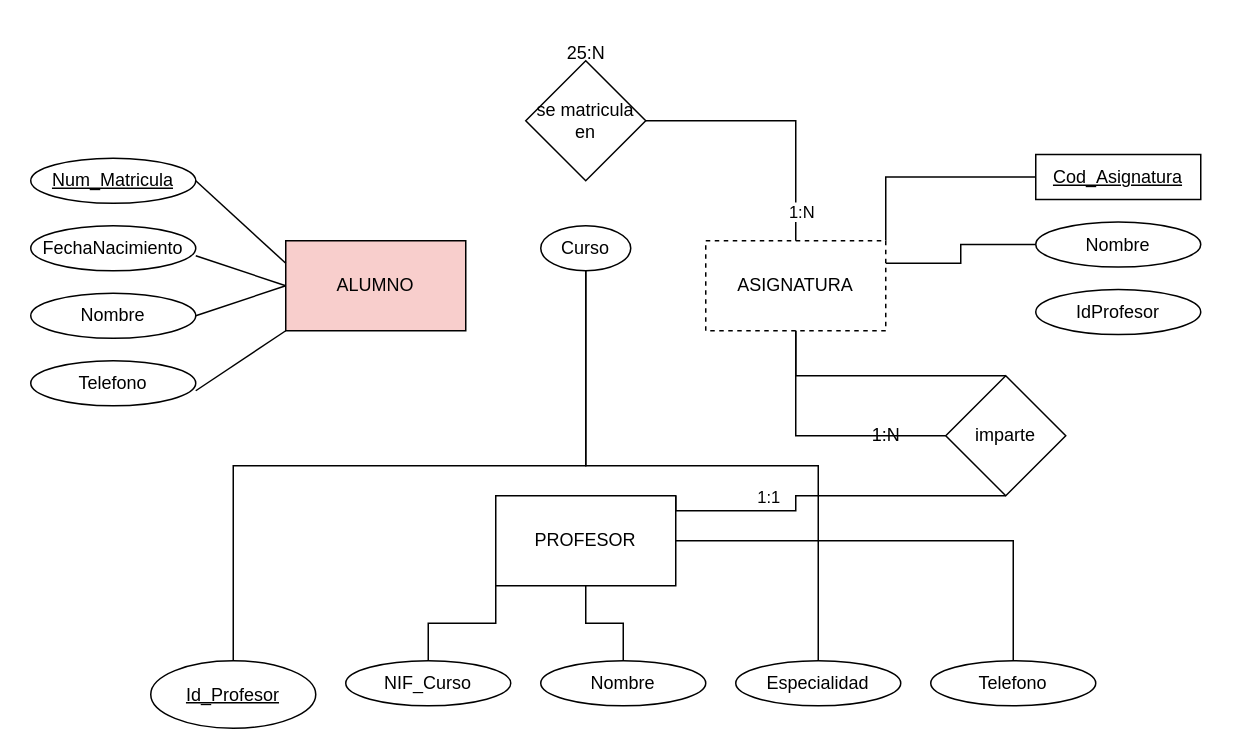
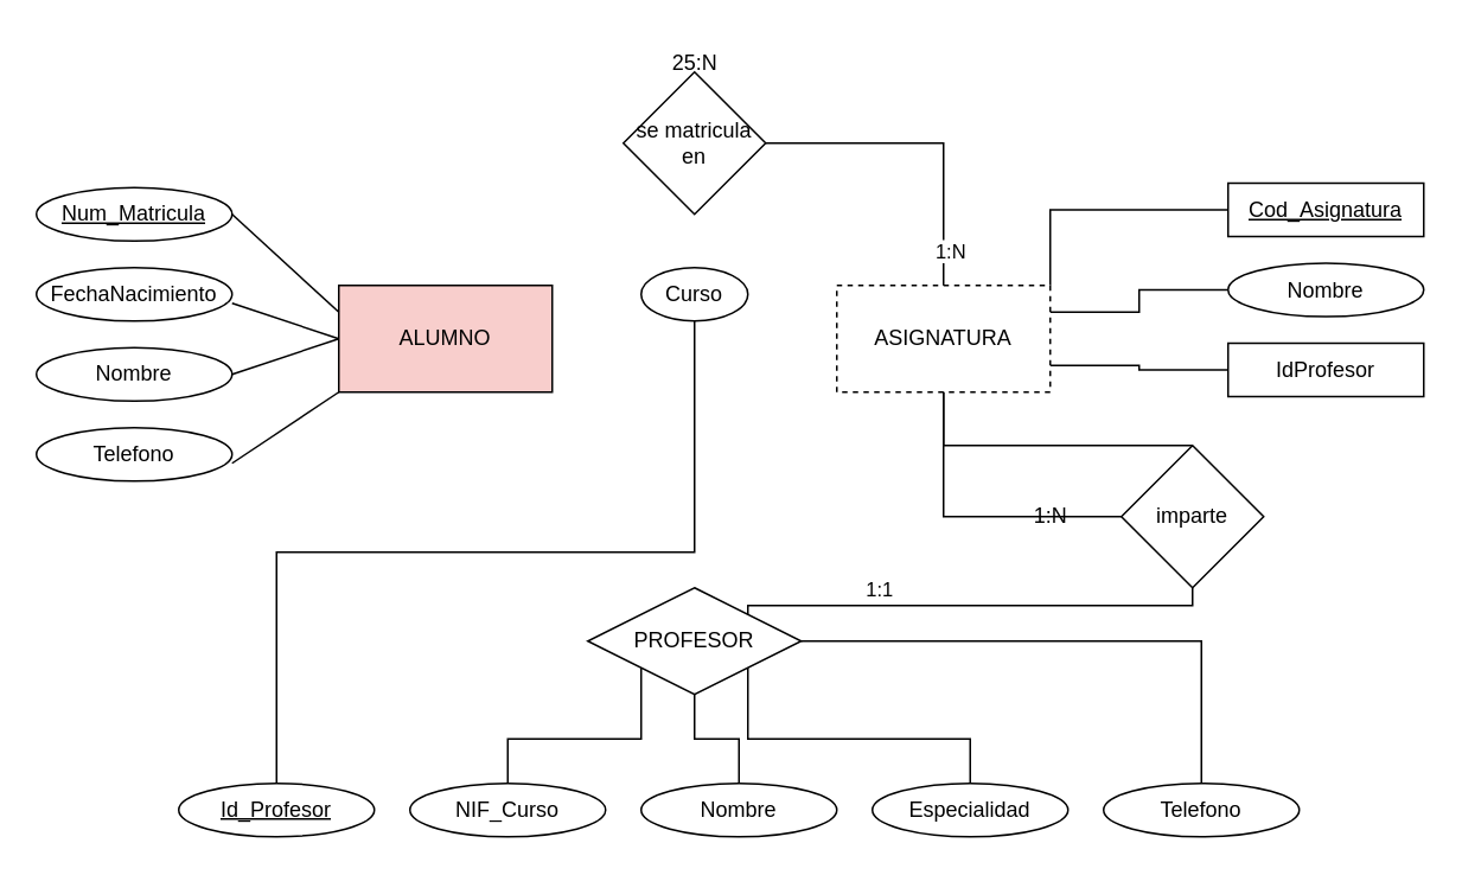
  <mxCell id="0" />
  <mxCell id="1" parent="0" />
  <mxCell id="2" value="ALUMNO" style="rounded=0;whiteSpace=wrap;html=1;fillColor=#f8cecc;" vertex="1" parent="1"><mxGeometry x="190" y="160" width="120" height="60" as="geometry" /></mxCell>
  <mxCell id="3" style="edgeStyle=orthogonalEdgeStyle;rounded=0;orthogonalLoop=1;jettySize=auto;html=1;exitX=1;exitY=0;exitDx=0;exitDy=0;entryX=0.5;entryY=1;entryDx=0;entryDy=0;endArrow=none;endFill=0;" edge="1" parent="1" source="5" target="38"><mxGeometry relative="1" as="geometry"><Array as="points"><mxPoint x="450" y="340" /><mxPoint x="530" y="340" /></Array></mxGeometry></mxCell>
  <mxCell id="4" value="1:1" style="edgeLabel;html=1;align=center;verticalAlign=middle;resizable=0;points=[];" vertex="1" connectable="0" parent="3"><mxGeometry x="-0.418" y="1" relative="1" as="geometry"><mxPoint x="1" y="-9" as="offset" /></mxGeometry></mxCell>
- <mxCell id="5" value="PROFESOR" style="rounded=0;whiteSpace=wrap;html=1;" vertex="1" parent="1"><mxGeometry x="330" y="330" width="120" height="60" as="geometry" /></mxCell>
+ <mxCell id="5" value="PROFESOR" style="rhombus;whiteSpace=wrap;html=1;" vertex="1" parent="1"><mxGeometry x="330" y="330" width="120" height="60" as="geometry" /></mxCell>
  <mxCell id="6" value="&lt;u&gt;Num_Matricula&lt;/u&gt;" style="ellipse;whiteSpace=wrap;html=1;" vertex="1" parent="1"><mxGeometry x="20" y="105" width="110" height="30" as="geometry" /></mxCell>
  <mxCell id="7" value="FechaNacimiento" style="ellipse;whiteSpace=wrap;html=1;" vertex="1" parent="1"><mxGeometry x="20" y="150" width="110" height="30" as="geometry" /></mxCell>
  <mxCell id="8" value="Nombre" style="ellipse;whiteSpace=wrap;html=1;" vertex="1" parent="1"><mxGeometry x="20" y="195" width="110" height="30" as="geometry" /></mxCell>
  <mxCell id="9" value="Telefono" style="ellipse;whiteSpace=wrap;html=1;" vertex="1" parent="1"><mxGeometry x="20" y="240" width="110" height="30" as="geometry" /></mxCell>
  <mxCell id="10" value="" style="endArrow=none;html=1;rounded=0;entryX=0;entryY=0.25;entryDx=0;entryDy=0;" edge="1" parent="1" target="2"><mxGeometry width="50" height="50" relative="1" as="geometry"><mxPoint x="130" y="120" as="sourcePoint" /><mxPoint x="180" y="70" as="targetPoint" /></mxGeometry></mxCell>
  <mxCell id="11" value="" style="endArrow=none;html=1;rounded=0;entryX=0;entryY=0.5;entryDx=0;entryDy=0;" edge="1" parent="1" target="2"><mxGeometry width="50" height="50" relative="1" as="geometry"><mxPoint x="130" y="170" as="sourcePoint" /><mxPoint x="198.571" y="210" as="targetPoint" /></mxGeometry></mxCell>
  <mxCell id="12" value="" style="endArrow=none;html=1;rounded=0;entryX=0;entryY=0.5;entryDx=0;entryDy=0;" edge="1" parent="1" target="2"><mxGeometry width="50" height="50" relative="1" as="geometry"><mxPoint x="130" y="210" as="sourcePoint" /><mxPoint x="198.571" y="250" as="targetPoint" /></mxGeometry></mxCell>
  <mxCell id="13" value="" style="endArrow=none;html=1;rounded=0;entryX=0;entryY=1;entryDx=0;entryDy=0;" edge="1" parent="1" target="2"><mxGeometry width="50" height="50" relative="1" as="geometry"><mxPoint x="130" y="260" as="sourcePoint" /><mxPoint x="198.571" y="300" as="targetPoint" /></mxGeometry></mxCell>
  <mxCell id="14" style="edgeStyle=orthogonalEdgeStyle;rounded=0;orthogonalLoop=1;jettySize=auto;html=1;exitX=1;exitY=0;exitDx=0;exitDy=0;entryX=0;entryY=0.5;entryDx=0;entryDy=0;endArrow=none;endFill=0;" edge="1" parent="1" source="17" target="18"><mxGeometry relative="1" as="geometry" /></mxCell>
  <mxCell id="15" style="edgeStyle=orthogonalEdgeStyle;rounded=0;orthogonalLoop=1;jettySize=auto;html=1;exitX=1;exitY=0.25;exitDx=0;exitDy=0;entryX=0;entryY=0.5;entryDx=0;entryDy=0;endArrow=none;endFill=0;" edge="1" parent="1" source="17" target="19"><mxGeometry relative="1" as="geometry" /></mxCell>
+ <mxCell id="16" style="edgeStyle=orthogonalEdgeStyle;rounded=0;orthogonalLoop=1;jettySize=auto;html=1;exitX=1;exitY=0.75;exitDx=0;exitDy=0;entryX=0;entryY=0.5;entryDx=0;entryDy=0;endArrow=none;endFill=0;" edge="1" parent="1" source="17" target="20"><mxGeometry relative="1" as="geometry" /></mxCell>
  <mxCell id="17" value="ASIGNATURA" style="rounded=0;whiteSpace=wrap;html=1;dashed=1;" vertex="1" parent="1"><mxGeometry x="470" y="160" width="120" height="60" as="geometry" /></mxCell>
  <mxCell id="18" value="&lt;u&gt;Cod_Asignatura&lt;/u&gt;" style="whiteSpace=wrap;html=1;rounded=0;" vertex="1" parent="1"><mxGeometry x="690" y="102.5" width="110" height="30" as="geometry" /></mxCell>
  <mxCell id="19" value="Nombre" style="ellipse;whiteSpace=wrap;html=1;" vertex="1" parent="1"><mxGeometry x="690" y="147.5" width="110" height="30" as="geometry" /></mxCell>
- <mxCell id="20" value="IdProfesor" style="ellipse;whiteSpace=wrap;html=1;" vertex="1" parent="1"><mxGeometry x="690" y="192.5" width="110" height="30" as="geometry" /></mxCell>
+ <mxCell id="20" value="IdProfesor" style="whiteSpace=wrap;html=1;rounded=0;" vertex="1" parent="1"><mxGeometry x="690" y="192.5" width="110" height="30" as="geometry" /></mxCell>
  <mxCell id="21" style="edgeStyle=orthogonalEdgeStyle;rounded=0;orthogonalLoop=1;jettySize=auto;html=1;exitX=0.5;exitY=0;exitDx=0;exitDy=0;endArrow=none;endFill=0;" edge="1" parent="1" source="22" target="34"><mxGeometry relative="1" as="geometry" /></mxCell>
- <mxCell id="22" value="&lt;u&gt;Id_Profesor&lt;/u&gt;" style="ellipse;whiteSpace=wrap;html=1;" vertex="1" parent="1"><mxGeometry x="100" y="440" width="110" height="45" as="geometry" /></mxCell>
+ <mxCell id="22" value="&lt;u&gt;Id_Profesor&lt;/u&gt;" style="ellipse;whiteSpace=wrap;html=1;" vertex="1" parent="1"><mxGeometry x="100" y="440" width="110" height="30" as="geometry" /></mxCell>
  <mxCell id="23" style="edgeStyle=orthogonalEdgeStyle;rounded=0;orthogonalLoop=1;jettySize=auto;html=1;exitX=0.5;exitY=0;exitDx=0;exitDy=0;entryX=0;entryY=1;entryDx=0;entryDy=0;endArrow=none;endFill=0;" edge="1" parent="1" source="24" target="5"><mxGeometry relative="1" as="geometry" /></mxCell>
  <mxCell id="24" value="NIF_Curso" style="ellipse;whiteSpace=wrap;html=1;" vertex="1" parent="1"><mxGeometry x="230" y="440" width="110" height="30" as="geometry" /></mxCell>
  <mxCell id="25" style="edgeStyle=orthogonalEdgeStyle;rounded=0;orthogonalLoop=1;jettySize=auto;html=1;exitX=0.5;exitY=0;exitDx=0;exitDy=0;entryX=0.5;entryY=1;entryDx=0;entryDy=0;endArrow=none;endFill=0;" edge="1" parent="1" source="26" target="5"><mxGeometry relative="1" as="geometry" /></mxCell>
  <mxCell id="26" value="Nombre" style="ellipse;whiteSpace=wrap;html=1;" vertex="1" parent="1"><mxGeometry x="360" y="440" width="110" height="30" as="geometry" /></mxCell>
- <mxCell id="27" style="edgeStyle=orthogonalEdgeStyle;rounded=0;orthogonalLoop=1;jettySize=auto;html=1;exitX=0.5;exitY=0;exitDx=0;exitDy=0;endArrow=none;endFill=0;" edge="1" parent="1" source="28" target="34"><mxGeometry relative="1" as="geometry" /></mxCell>
+ <mxCell id="27" style="edgeStyle=orthogonalEdgeStyle;rounded=0;orthogonalLoop=1;jettySize=auto;html=1;exitX=0.5;exitY=0;exitDx=0;exitDy=0;entryX=1;entryY=1;entryDx=0;entryDy=0;endArrow=none;endFill=0;" edge="1" parent="1" source="28" target="5"><mxGeometry relative="1" as="geometry" /></mxCell>
  <mxCell id="28" value="Especialidad" style="ellipse;whiteSpace=wrap;html=1;" vertex="1" parent="1"><mxGeometry x="490" y="440" width="110" height="30" as="geometry" /></mxCell>
  <mxCell id="29" style="edgeStyle=orthogonalEdgeStyle;rounded=0;orthogonalLoop=1;jettySize=auto;html=1;exitX=0.5;exitY=0;exitDx=0;exitDy=0;entryX=1;entryY=0.5;entryDx=0;entryDy=0;endArrow=none;endFill=0;" edge="1" parent="1" source="30" target="5"><mxGeometry relative="1" as="geometry" /></mxCell>
  <mxCell id="30" value="Telefono" style="ellipse;whiteSpace=wrap;html=1;" vertex="1" parent="1"><mxGeometry x="620" y="440" width="110" height="30" as="geometry" /></mxCell>
  <mxCell id="31" style="edgeStyle=orthogonalEdgeStyle;rounded=0;orthogonalLoop=1;jettySize=auto;html=1;exitX=1;exitY=0.5;exitDx=0;exitDy=0;endArrow=none;endFill=0;" edge="1" parent="1" source="33" target="17"><mxGeometry relative="1" as="geometry" /></mxCell>
  <mxCell id="32" value="1:N" style="edgeLabel;html=1;align=center;verticalAlign=middle;resizable=0;points=[];" vertex="1" connectable="0" parent="31"><mxGeometry x="0.78" y="3" relative="1" as="geometry"><mxPoint as="offset" /></mxGeometry></mxCell>
  <mxCell id="33" value="se matricula en" style="rhombus;whiteSpace=wrap;html=1;" vertex="1" parent="1"><mxGeometry x="350" y="40" width="80" height="80" as="geometry" /></mxCell>
  <mxCell id="34" value="Curso" style="ellipse;whiteSpace=wrap;html=1;" vertex="1" parent="1"><mxGeometry x="360" y="150" width="60" height="30" as="geometry" /></mxCell>
  <mxCell id="35" value="25:N" style="text;html=1;align=center;verticalAlign=middle;resizable=0;points=[];autosize=1;strokeColor=none;fillColor=none;" vertex="1" parent="1"><mxGeometry x="365" width="50" height="30" as="geometry" y="20" /></mxCell>
  <mxCell id="36" style="edgeStyle=orthogonalEdgeStyle;rounded=0;orthogonalLoop=1;jettySize=auto;html=1;exitX=0.5;exitY=0;exitDx=0;exitDy=0;entryX=0.5;entryY=1;entryDx=0;entryDy=0;endArrow=none;endFill=0;" edge="1" parent="1" source="38" target="17"><mxGeometry relative="1" as="geometry"><Array as="points"><mxPoint x="530" y="230" /><mxPoint x="530" y="230" /></Array></mxGeometry></mxCell>
  <mxCell id="37" value="" style="edgeStyle=orthogonalEdgeStyle;rounded=0;orthogonalLoop=1;jettySize=auto;html=1;endArrow=none;endFill=0;" edge="1" parent="1" source="38" target="17"><mxGeometry relative="1" as="geometry" /></mxCell>
  <mxCell id="38" value="imparte" style="rhombus;whiteSpace=wrap;html=1;" vertex="1" parent="1"><mxGeometry x="630" y="250" width="80" height="80" as="geometry" /></mxCell>
  <mxCell id="39" value="1:N" style="text;html=1;align=center;verticalAlign=middle;resizable=0;points=[];autosize=1;strokeColor=none;fillColor=none;" vertex="1" parent="1"><mxGeometry x="570" y="275" width="40" height="30" as="geometry" /></mxCell>
